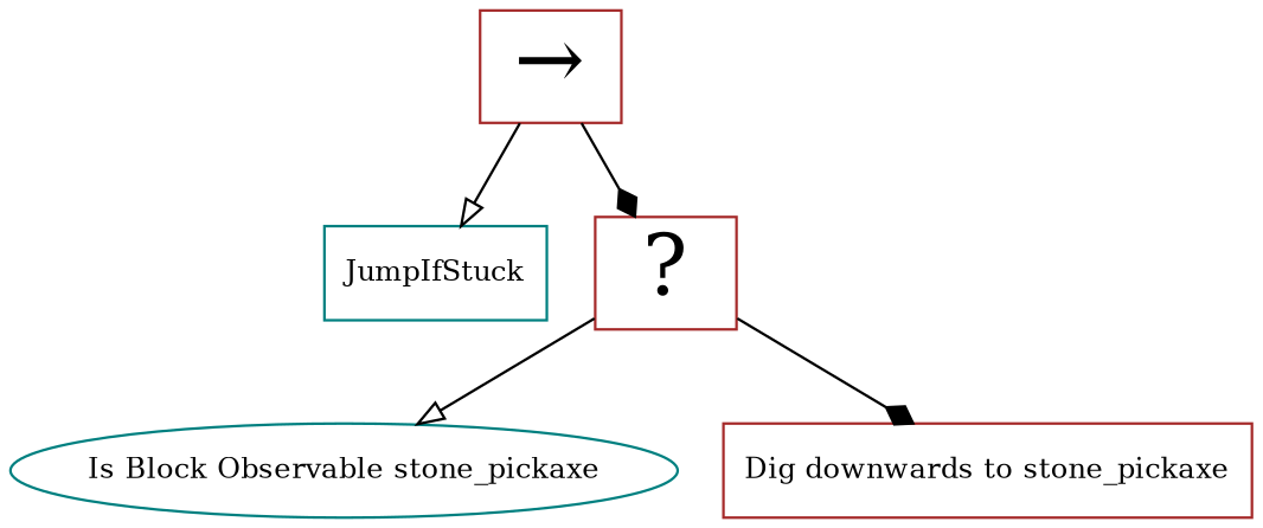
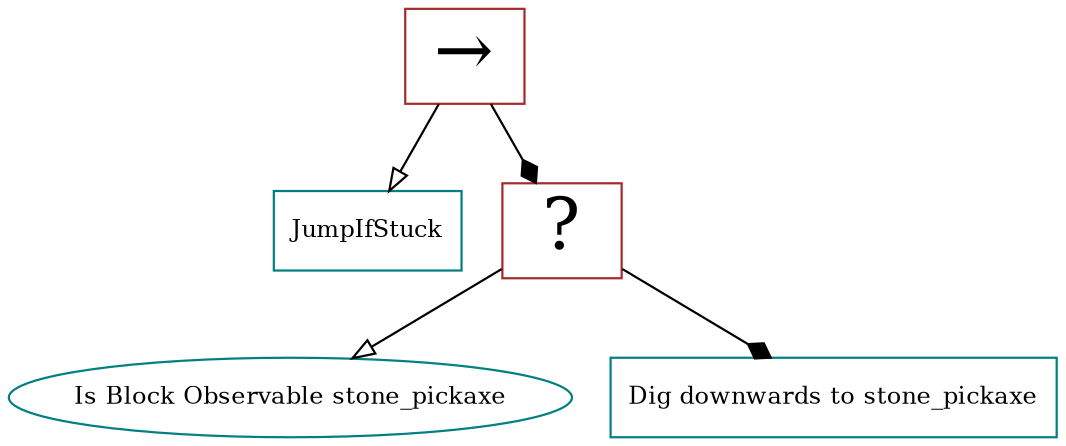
  digraph {
    ordering=out
    node [fontsize=11 labelfontsize=11 shape=box color=teal]
    edge [arrowhead=onormal]
    n1 [fontsize=32 label="→" labelfontsize=32 color=brown]
    n2 [label=JumpIfStuck]
    n3 [fontsize=32 label="?" labelfontsize=32 color=brown]
    n4 [label="Is Block Observable stone_pickaxe" shape=oval]
-   n5 [label="Dig downwards to stone_pickaxe" color=brown]
+   n5 [label="Dig downwards to stone_pickaxe"]
    n1 -> n2
    n1 -> n3 [arrowhead=diamond]
    n3 -> n4
    n3 -> n5 [arrowhead=diamond]
  }
